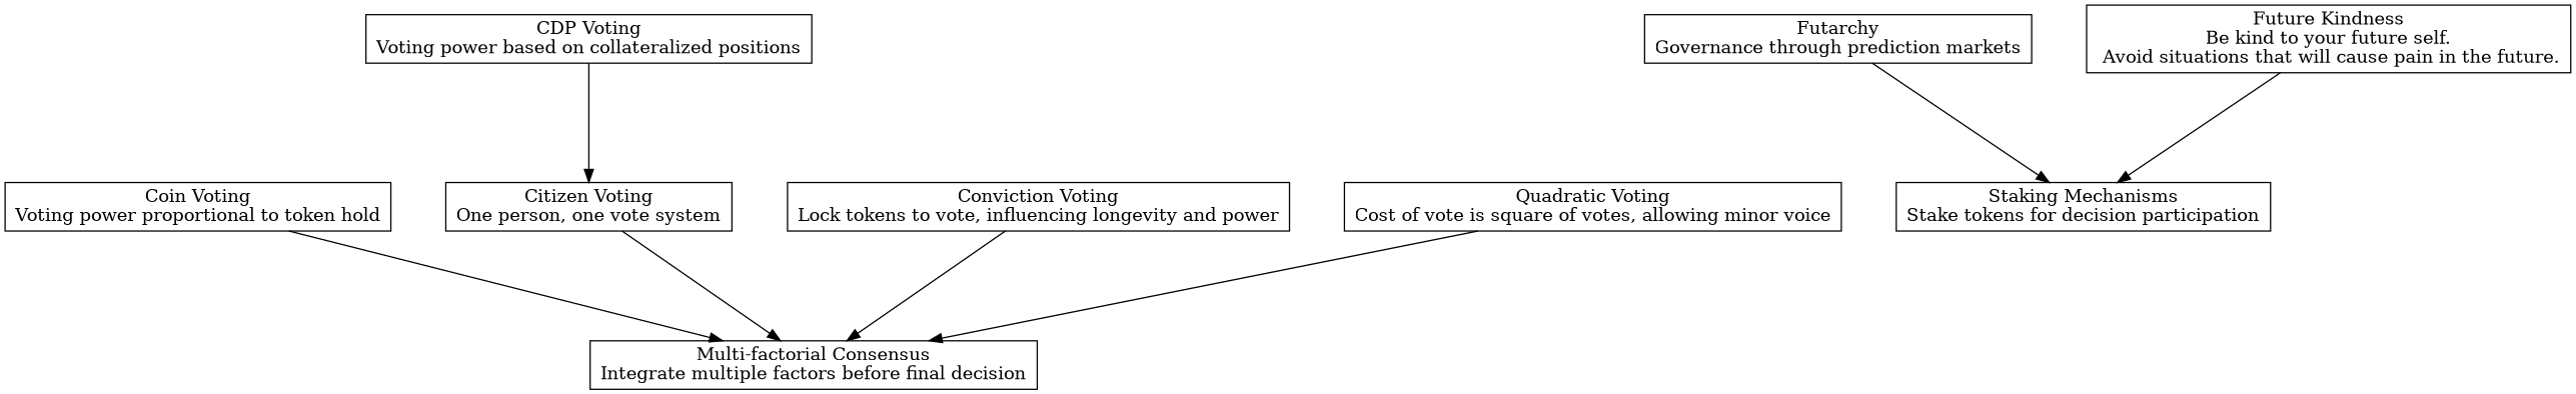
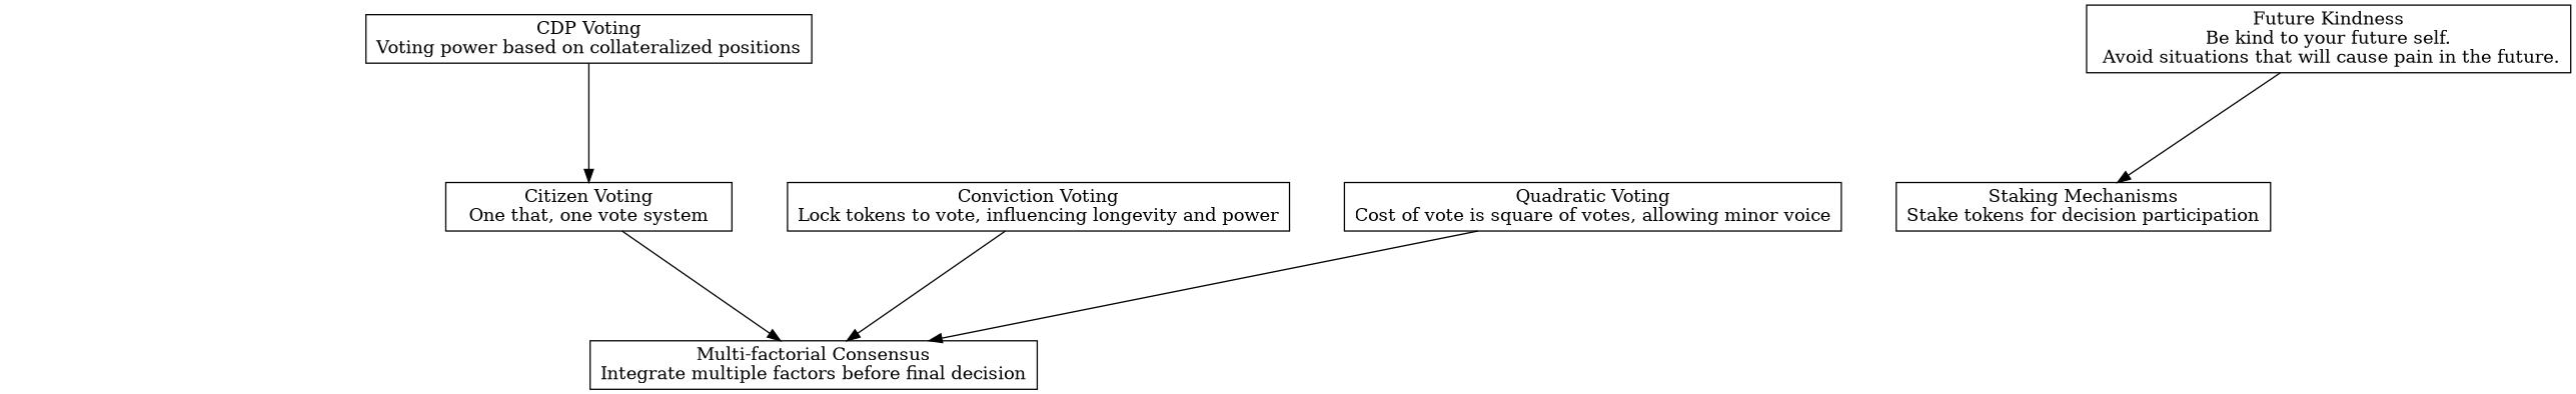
  digraph {
    nodesep=0.6
    rankdir=TB
    ranksep=1.2
    node [shape=box]
    n1 [label="Multi-factorial Consensus\nIntegrate multiple factors before final decision"]
-   n2 [label="Coin Voting\nVoting power proportional to token hold"]
-   n3 [label="Citizen Voting\nOne person, one vote system"]
+   n3 [label="Citizen Voting\nOne that, one vote system"]
    n4 [label="Conviction Voting\nLock tokens to vote, influencing longevity and power"]
    n5 [label="Quadratic Voting\nCost of vote is square of votes, allowing minor voice"]
    n6 [label="Staking Mechanisms\nStake tokens for decision participation"]
    n7 [label="CDP Voting\nVoting power based on collateralized positions"]
-   n8 [label="Futarchy\nGovernance through prediction markets"]
    n9 [label="Future Kindness\nBe kind to your future self.\n Avoid situations that will cause pain in the future."]
-   n2 -> n1
    n3 -> n1
    n4 -> n1
    n5 -> n1
    n7 -> n3
-   n8 -> n6
    n9 -> n6
  }
